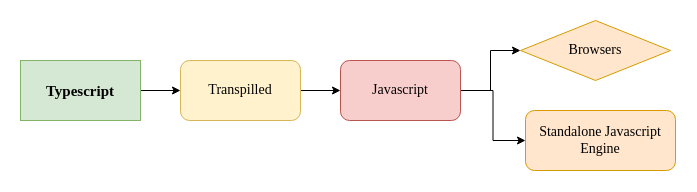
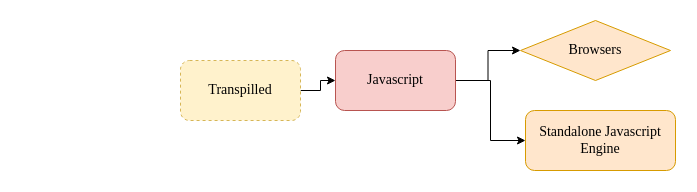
  <mxCell id="0" />
  <mxCell id="1" parent="0" />
- <mxCell id="2" style="edgeStyle=orthogonalEdgeStyle;rounded=0;orthogonalLoop=1;jettySize=auto;html=1;exitX=1;exitY=0.5;exitDx=0;exitDy=0;fontFamily=Verdana;" edge="1" parent="1" source="3" target="5"><mxGeometry relative="1" as="geometry" /></mxCell>
- <mxCell id="3" value="&lt;b&gt;&lt;font style=&quot;font-size: 15px&quot;&gt;Typescript&lt;/font&gt;&lt;/b&gt;" style="rounded=0;whiteSpace=wrap;html=1;fillColor=#d5e8d4;strokeColor=#82b366;fontFamily=Verdana;" vertex="1" parent="1"><mxGeometry x="20" y="60" width="120" height="60" as="geometry" /></mxCell>
  <mxCell id="4" style="edgeStyle=orthogonalEdgeStyle;rounded=0;orthogonalLoop=1;jettySize=auto;html=1;exitX=1;exitY=0.5;exitDx=0;exitDy=0;fontFamily=Verdana;" edge="1" parent="1" source="5" target="8"><mxGeometry relative="1" as="geometry" /></mxCell>
- <mxCell id="5" value="&lt;font face=&quot;Verdana&quot; style=&quot;font-size: 14px&quot;&gt;Transpilled&lt;/font&gt;" style="rounded=1;whiteSpace=wrap;html=1;fillColor=#fff2cc;strokeColor=#d6b656;" vertex="1" parent="1"><mxGeometry x="180" y="60" width="120" height="60" as="geometry" /></mxCell>
+ <mxCell id="5" value="&lt;font face=&quot;Verdana&quot; style=&quot;font-size: 14px&quot;&gt;Transpilled&lt;/font&gt;" style="rounded=1;whiteSpace=wrap;html=1;fillColor=#fff2cc;strokeColor=#d6b656;dashed=1;" vertex="1" parent="1"><mxGeometry x="180" y="60" width="120" height="60" as="geometry" /></mxCell>
  <mxCell id="6" style="edgeStyle=orthogonalEdgeStyle;rounded=0;orthogonalLoop=1;jettySize=auto;html=1;exitX=1;exitY=0.5;exitDx=0;exitDy=0;entryX=0;entryY=0.5;entryDx=0;entryDy=0;fontFamily=Verdana;" edge="1" parent="1" source="8" target="9"><mxGeometry relative="1" as="geometry" /></mxCell>
  <mxCell id="7" style="edgeStyle=orthogonalEdgeStyle;rounded=0;orthogonalLoop=1;jettySize=auto;html=1;exitX=1;exitY=0.5;exitDx=0;exitDy=0;entryX=0;entryY=0.5;entryDx=0;entryDy=0;fontFamily=Verdana;" edge="1" parent="1" source="8" target="10"><mxGeometry relative="1" as="geometry" /></mxCell>
- <mxCell id="8" value="&lt;font face=&quot;Verdana&quot; style=&quot;font-size: 14px&quot;&gt;Javascript&lt;/font&gt;" style="rounded=1;whiteSpace=wrap;html=1;fillColor=#f8cecc;strokeColor=#b85450;" vertex="1" parent="1"><mxGeometry x="340" y="60" width="120" height="60" as="geometry" /></mxCell>
+ <mxCell id="8" value="&lt;font face=&quot;Verdana&quot; style=&quot;font-size: 14px&quot;&gt;Javascript&lt;/font&gt;" style="rounded=1;whiteSpace=wrap;html=1;fillColor=#f8cecc;strokeColor=#b85450;" vertex="1" parent="1"><mxGeometry x="335" y="50" width="120" height="60" as="geometry" /></mxCell>
  <mxCell id="9" value="&lt;font face=&quot;Verdana&quot; style=&quot;font-size: 14px&quot;&gt;Browsers&lt;/font&gt;" style="rhombus;whiteSpace=wrap;html=1;fillColor=#ffe6cc;strokeColor=#d79b00;" vertex="1" parent="1"><mxGeometry x="520" y="20" width="150" height="60" as="geometry" /></mxCell>
  <mxCell id="10" value="&lt;font face=&quot;Verdana&quot; style=&quot;font-size: 14px&quot;&gt;Standalone Javascript Engine&lt;/font&gt;" style="rounded=1;whiteSpace=wrap;html=1;fillColor=#ffe6cc;strokeColor=#d79b00;" vertex="1" parent="1"><mxGeometry x="525" y="110" width="150" height="60" as="geometry" /></mxCell>
